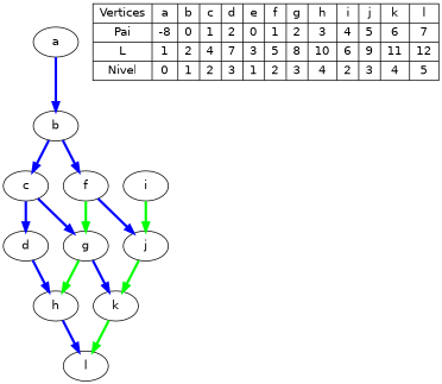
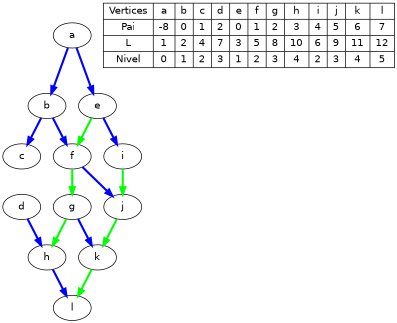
  digraph {
    fontname="DejaVu Sans"
    node [fontname="DejaVu Sans"]
    edge [color=blue fontname="DejaVu Sans" penwidth=3.0]
    a
    b
+   e
    c
    f
    i
    d
    g
    j
    h
    k
    l
    n13 [label="{Vertices|Pai|L|Nivel}|{a|-8|1|0}|{b|0|2|1}|{c|1|4|2}|{d|2|7|3}|{e|0|3|1}|{f|1|5|2}|{g|2|8|3}|{h|3|10|4}|{i|4|6|2}|{j|5|9|3}|{k|6|11|4}|{l|7|12|5}" shape=record]
    a -> b
+   a -> e
    b -> c
    b -> f
-   c -> d
-   c -> g
+   e -> f [color=green]
+   e -> i
    f -> g [color=green]
    f -> j
    i -> j [color=green]
    d -> h
    g -> h [color=green]
    g -> k
    j -> k [color=green]
    h -> l
    k -> l [color=green]
  }
